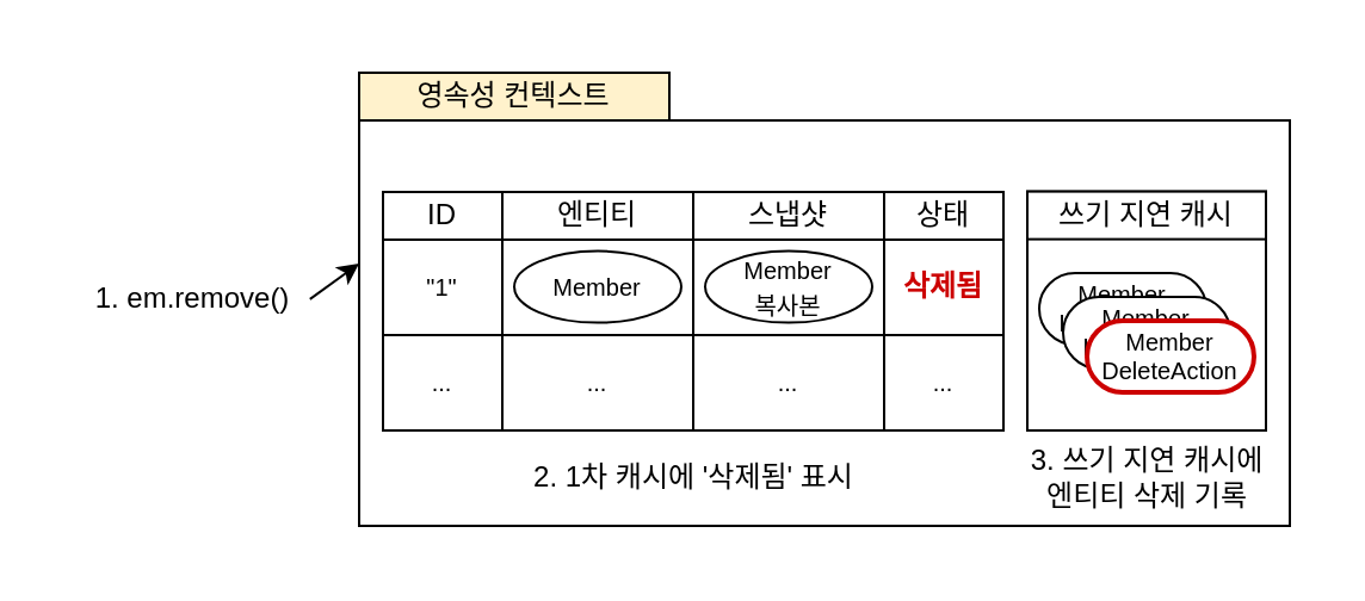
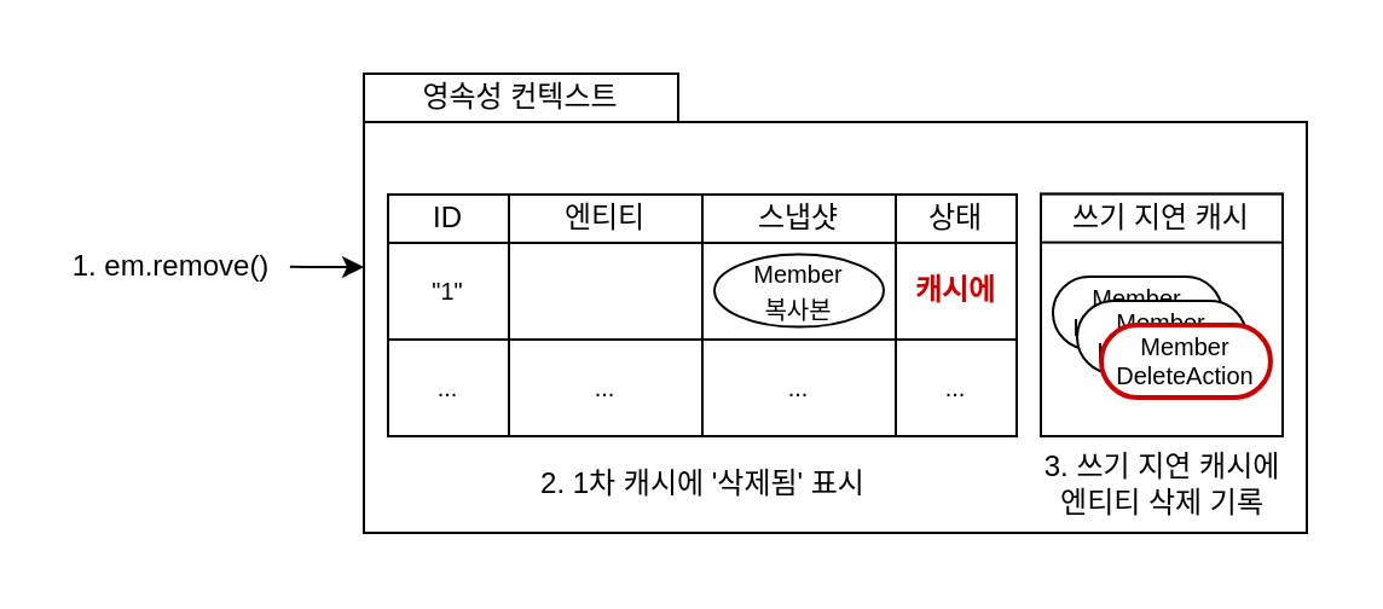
  <mxCell id="0" />
  <mxCell id="1" parent="0" />
  <mxCell id="2" value="" style="rounded=0;whiteSpace=wrap;html=1;strokeColor=none;" vertex="1" parent="1"><mxGeometry x="20" y="20" width="530" height="210" as="geometry" /></mxCell>
  <mxCell id="3" value="" style="rounded=0;whiteSpace=wrap;html=1;" parent="1" vertex="1"><mxGeometry x="150" y="50" width="390" height="170" as="geometry" /></mxCell>
- <mxCell id="4" value="&lt;span style=&quot;font-size: 12px;&quot;&gt;영속성 컨텍스트&lt;/span&gt;" style="rounded=0;whiteSpace=wrap;html=1;fontSize=10;fillColor=#fff2cc;" parent="1" vertex="1"><mxGeometry x="150" y="30" width="130" height="20" as="geometry" /></mxCell>
+ <mxCell id="4" value="&lt;span style=&quot;font-size: 12px;&quot;&gt;영속성 컨텍스트&lt;/span&gt;" style="rounded=0;whiteSpace=wrap;html=1;fontSize=10;" parent="1" vertex="1"><mxGeometry x="150" y="30" width="130" height="20" as="geometry" /></mxCell>
  <mxCell id="5" value="" style="group" parent="1" vertex="1" connectable="0"><mxGeometry x="160" y="60" width="390" height="160" as="geometry" /></mxCell>
  <mxCell id="6" value="" style="shape=table;html=1;whiteSpace=wrap;startSize=0;container=1;collapsible=0;childLayout=tableLayout;fontSize=12;" parent="5" vertex="1"><mxGeometry y="20" width="260" height="100" as="geometry" /></mxCell>
  <mxCell id="7" value="" style="shape=tableRow;horizontal=0;startSize=0;swimlaneHead=0;swimlaneBody=0;top=0;left=0;bottom=0;right=0;collapsible=0;dropTarget=0;fillColor=none;points=[[0,0.5],[1,0.5]];portConstraint=eastwest;fontSize=10;" parent="6" vertex="1"><mxGeometry width="260" height="20" as="geometry" /></mxCell>
  <mxCell id="8" value="&lt;font style=&quot;font-size: 12px;&quot;&gt;ID&lt;/font&gt;" style="shape=partialRectangle;html=1;whiteSpace=wrap;connectable=0;fillColor=none;top=0;left=0;bottom=0;right=0;overflow=hidden;fontSize=10;" parent="7" vertex="1"><mxGeometry width="50" height="20" as="geometry"><mxRectangle width="50" height="20" as="alternateBounds" /></mxGeometry></mxCell>
  <mxCell id="9" value="&lt;font style=&quot;font-size: 12px;&quot;&gt;엔티티&lt;/font&gt;" style="shape=partialRectangle;html=1;whiteSpace=wrap;connectable=0;fillColor=none;top=0;left=0;bottom=0;right=0;overflow=hidden;fontSize=10;" parent="7" vertex="1"><mxGeometry x="50" width="80" height="20" as="geometry"><mxRectangle width="80" height="20" as="alternateBounds" /></mxGeometry></mxCell>
  <mxCell id="10" value="&lt;span style=&quot;font-size: 12px;&quot;&gt;스냅샷&lt;/span&gt;" style="shape=partialRectangle;html=1;whiteSpace=wrap;connectable=0;fillColor=none;top=0;left=0;bottom=0;right=0;overflow=hidden;fontSize=10;" parent="7" vertex="1"><mxGeometry x="130" width="80" height="20" as="geometry"><mxRectangle width="80" height="20" as="alternateBounds" /></mxGeometry></mxCell>
  <mxCell id="11" value="&lt;font style=&quot;font-size: 12px;&quot;&gt;상태&lt;/font&gt;" style="shape=partialRectangle;html=1;whiteSpace=wrap;connectable=0;fillColor=none;top=0;left=0;bottom=0;right=0;overflow=hidden;fontSize=10;" parent="7" vertex="1"><mxGeometry x="210" width="50" height="20" as="geometry"><mxRectangle width="50" height="20" as="alternateBounds" /></mxGeometry></mxCell>
  <mxCell id="12" value="" style="shape=tableRow;horizontal=0;startSize=0;swimlaneHead=0;swimlaneBody=0;top=0;left=0;bottom=0;right=0;collapsible=0;dropTarget=0;fillColor=none;points=[[0,0.5],[1,0.5]];portConstraint=eastwest;fontSize=10;" parent="6" vertex="1"><mxGeometry y="20" width="260" height="40" as="geometry" /></mxCell>
  <mxCell id="13" value="&quot;1&quot;" style="shape=partialRectangle;html=1;whiteSpace=wrap;connectable=0;fillColor=none;top=0;left=0;bottom=0;right=0;overflow=hidden;fontSize=10;" parent="12" vertex="1"><mxGeometry width="50" height="40" as="geometry"><mxRectangle width="50" height="40" as="alternateBounds" /></mxGeometry></mxCell>
  <mxCell id="14" value="" style="shape=partialRectangle;html=1;whiteSpace=wrap;connectable=0;fillColor=none;top=0;left=0;bottom=0;right=0;overflow=hidden;fontSize=10;" parent="12" vertex="1"><mxGeometry x="50" width="80" height="40" as="geometry"><mxRectangle width="80" height="40" as="alternateBounds" /></mxGeometry></mxCell>
  <mxCell id="15" style="shape=partialRectangle;html=1;whiteSpace=wrap;connectable=0;fillColor=none;top=0;left=0;bottom=0;right=0;overflow=hidden;fontSize=10;" parent="12" vertex="1"><mxGeometry x="130" width="80" height="40" as="geometry"><mxRectangle width="80" height="40" as="alternateBounds" /></mxGeometry></mxCell>
- <mxCell id="16" value="&lt;font color=&quot;#cc0000&quot;&gt;&lt;span style=&quot;font-size: 12px;&quot;&gt;&lt;b&gt;삭제됨&lt;/b&gt;&lt;/span&gt;&lt;/font&gt;" style="shape=partialRectangle;html=1;whiteSpace=wrap;connectable=0;fillColor=none;top=0;left=0;bottom=0;right=0;overflow=hidden;fontSize=10;" parent="12" vertex="1"><mxGeometry x="210" width="50" height="40" as="geometry"><mxRectangle width="50" height="40" as="alternateBounds" /></mxGeometry></mxCell>
+ <mxCell id="16" value="&lt;font color=&quot;#cc0000&quot;&gt;&lt;span style=&quot;font-size: 12px;&quot;&gt;&lt;b&gt;캐시에&lt;/b&gt;&lt;/span&gt;&lt;/font&gt;" style="shape=partialRectangle;html=1;whiteSpace=wrap;connectable=0;fillColor=none;top=0;left=0;bottom=0;right=0;overflow=hidden;fontSize=10;" parent="12" vertex="1"><mxGeometry x="210" width="50" height="40" as="geometry"><mxRectangle width="50" height="40" as="alternateBounds" /></mxGeometry></mxCell>
  <mxCell id="17" value="" style="shape=tableRow;horizontal=0;startSize=0;swimlaneHead=0;swimlaneBody=0;top=0;left=0;bottom=0;right=0;collapsible=0;dropTarget=0;fillColor=none;points=[[0,0.5],[1,0.5]];portConstraint=eastwest;fontSize=10;" parent="6" vertex="1"><mxGeometry y="60" width="260" height="40" as="geometry" /></mxCell>
  <mxCell id="18" value="..." style="shape=partialRectangle;html=1;whiteSpace=wrap;connectable=0;fillColor=none;top=0;left=0;bottom=0;right=0;overflow=hidden;fontSize=10;" parent="17" vertex="1"><mxGeometry width="50" height="40" as="geometry"><mxRectangle width="50" height="40" as="alternateBounds" /></mxGeometry></mxCell>
  <mxCell id="19" value="..." style="shape=partialRectangle;html=1;whiteSpace=wrap;connectable=0;fillColor=none;top=0;left=0;bottom=0;right=0;overflow=hidden;fontSize=10;" parent="17" vertex="1"><mxGeometry x="50" width="80" height="40" as="geometry"><mxRectangle width="80" height="40" as="alternateBounds" /></mxGeometry></mxCell>
  <mxCell id="20" value="..." style="shape=partialRectangle;html=1;whiteSpace=wrap;connectable=0;fillColor=none;top=0;left=0;bottom=0;right=0;overflow=hidden;fontSize=10;" parent="17" vertex="1"><mxGeometry x="130" width="80" height="40" as="geometry"><mxRectangle width="80" height="40" as="alternateBounds" /></mxGeometry></mxCell>
  <mxCell id="21" value="..." style="shape=partialRectangle;html=1;whiteSpace=wrap;connectable=0;fillColor=none;top=0;left=0;bottom=0;right=0;overflow=hidden;fontSize=10;" parent="17" vertex="1"><mxGeometry x="210" width="50" height="40" as="geometry"><mxRectangle width="50" height="40" as="alternateBounds" /></mxGeometry></mxCell>
- <mxCell id="22" value="&lt;font style=&quot;font-size: 10px;&quot;&gt;Member&lt;/font&gt;" style="ellipse;whiteSpace=wrap;html=1;" parent="5" vertex="1"><mxGeometry x="55" y="44.81" width="70" height="30" as="geometry" /></mxCell>
  <mxCell id="23" value="&lt;font style=&quot;font-size: 10px;&quot;&gt;Member&lt;br&gt;복사본&lt;br&gt;&lt;/font&gt;" style="ellipse;whiteSpace=wrap;html=1;" parent="5" vertex="1"><mxGeometry x="135" y="44.81" width="70" height="30" as="geometry" /></mxCell>
  <mxCell id="24" value="" style="rounded=0;whiteSpace=wrap;html=1;" parent="1" vertex="1"><mxGeometry x="430" y="79.81" width="100" height="100.19" as="geometry" /></mxCell>
  <mxCell id="25" value="&lt;span style=&quot;font-size: 12px;&quot;&gt;쓰기 지연 캐시&lt;/span&gt;" style="rounded=0;whiteSpace=wrap;html=1;fontSize=10;" parent="1" vertex="1"><mxGeometry x="430" y="79.81" width="100" height="20" as="geometry" /></mxCell>
  <mxCell id="26" value="" style="group" parent="1" vertex="1" connectable="0"><mxGeometry x="435" y="114" width="90" height="50" as="geometry" /></mxCell>
  <mxCell id="27" value="Member&lt;br style=&quot;font-size: 10px;&quot;&gt;InsertAction" style="rounded=1;whiteSpace=wrap;html=1;arcSize=50;fontSize=10;" parent="26" vertex="1"><mxGeometry width="70" height="30" as="geometry" /></mxCell>
  <mxCell id="28" value="Member&lt;br style=&quot;font-size: 10px;&quot;&gt;InsertAction" style="rounded=1;whiteSpace=wrap;html=1;arcSize=50;fontSize=10;" parent="26" vertex="1"><mxGeometry x="10" y="10" width="70" height="30" as="geometry" /></mxCell>
  <mxCell id="29" value="Member&lt;br style=&quot;font-size: 10px;&quot;&gt;DeleteAction" style="rounded=1;whiteSpace=wrap;html=1;arcSize=50;fontSize=10;strokeColor=#CC0000;strokeWidth=2;" parent="26" vertex="1"><mxGeometry x="20" y="20" width="70" height="30" as="geometry" /></mxCell>
  <mxCell id="30" value="" style="edgeStyle=none;html=1;strokeColor=#000000;fontColor=#000000;endArrow=classic;endFill=1;exitX=0.994;exitY=0.506;exitDx=0;exitDy=0;exitPerimeter=0;" parent="1" source="31" edge="1"><mxGeometry relative="1" as="geometry"><mxPoint x="150" y="110" as="targetPoint" /></mxGeometry></mxCell>
- <mxCell id="31" value="1. em.remove()" style="text;html=1;align=center;verticalAlign=middle;resizable=0;points=[];autosize=1;strokeColor=none;fillColor=none;fontSize=12;spacing=0;" parent="1" vertex="1"><mxGeometry x="30" y="114.81" width="100" height="20" as="geometry" /></mxCell>
+ <mxCell id="31" value="1. em.remove()" style="text;html=1;align=center;verticalAlign=middle;resizable=0;points=[];autosize=1;strokeColor=none;fillColor=none;fontSize=12;spacing=0;" parent="1" vertex="1"><mxGeometry x="20" y="99.81" width="100" height="20" as="geometry" /></mxCell>
  <mxCell id="32" value="2. 1차 캐시에 '삭제됨' 표시" style="text;html=1;align=center;verticalAlign=middle;resizable=0;points=[];autosize=1;strokeColor=none;fillColor=none;fontColor=#000000;labelBackgroundColor=none;" parent="1" vertex="1"><mxGeometry x="215" y="185" width="150" height="30" as="geometry" /></mxCell>
  <mxCell id="33" value="3. 쓰기 지연 캐시에&lt;br&gt;엔티티 삭제 기록" style="text;html=1;align=center;verticalAlign=middle;resizable=0;points=[];autosize=1;strokeColor=none;fillColor=none;fontColor=#000000;labelBackgroundColor=none;" parent="1" vertex="1"><mxGeometry x="420" y="180" width="120" height="40" as="geometry" /></mxCell>
